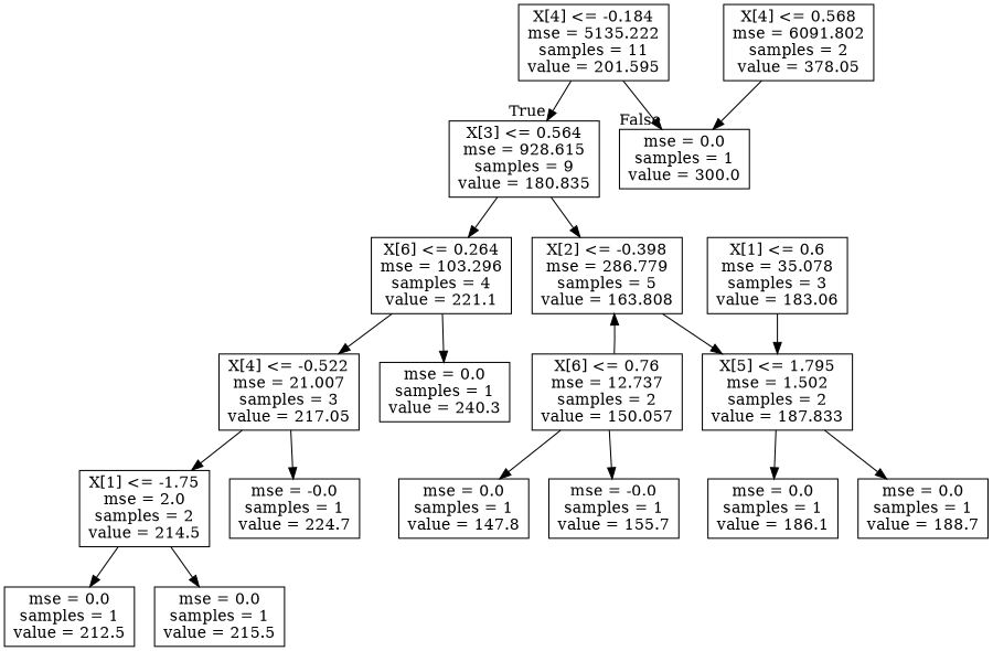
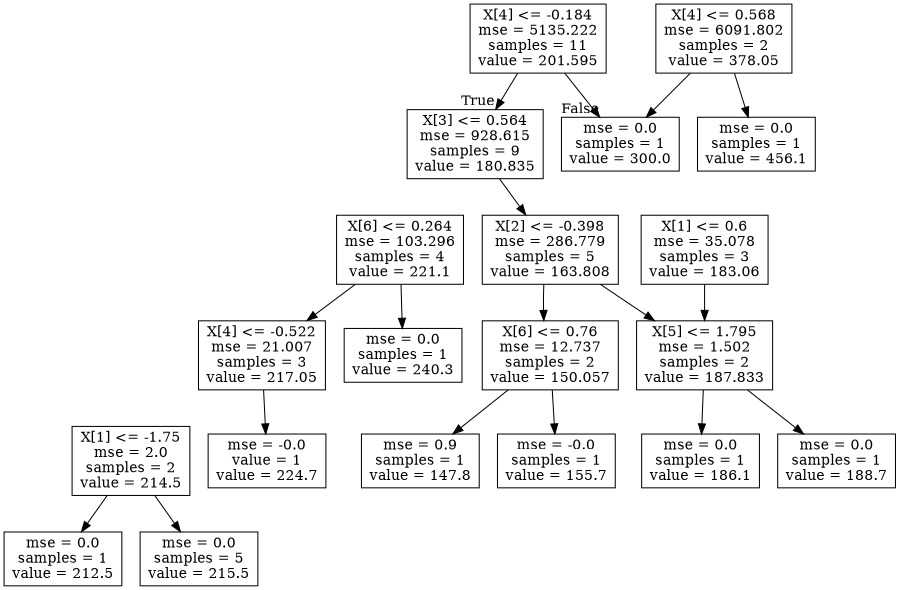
  digraph {
    node [shape=box]
    n1 [label="X[4] <= -0.184\nmse = 5135.222\nsamples = 11\nvalue = 201.595"]
    n2 [label="X[3] <= 0.564\nmse = 928.615\nsamples = 9\nvalue = 180.835"]
    n3 [label="mse = 0.0\nsamples = 1\nvalue = 300.0"]
    n4 [label="X[6] <= 0.264\nmse = 103.296\nsamples = 4\nvalue = 221.1"]
    n5 [label="X[2] <= -0.398\nmse = 286.779\nsamples = 5\nvalue = 163.808"]
    n6 [label="X[4] <= 0.568\nmse = 6091.802\nsamples = 2\nvalue = 378.05"]
+   n7 [label="mse = 0.0\nsamples = 1\nvalue = 456.1"]
    n8 [label="X[4] <= -0.522\nmse = 21.007\nsamples = 3\nvalue = 217.05"]
    n9 [label="mse = 0.0\nsamples = 1\nvalue = 240.3"]
    n10 [label="X[6] <= 0.76\nmse = 12.737\nsamples = 2\nvalue = 150.057"]
    n11 [label="X[5] <= 1.795\nmse = 1.502\nsamples = 2\nvalue = 187.833"]
    n12 [label="X[1] <= -1.75\nmse = 2.0\nsamples = 2\nvalue = 214.5"]
-   n13 [label="mse = -0.0\nsamples = 1\nvalue = 224.7"]
+   n13 [label="mse = -0.0\nvalue = 1\nvalue = 224.7"]
    n14 [label="mse = 0.0\nsamples = 1\nvalue = 212.5"]
-   n15 [label="mse = 0.0\nsamples = 1\nvalue = 215.5"]
+   n15 [label="mse = 0.0\nsamples = 5\nvalue = 215.5"]
    n16 [label="X[1] <= 0.6\nmse = 35.078\nsamples = 3\nvalue = 183.06"]
-   n17 [label="mse = 0.0\nsamples = 1\nvalue = 147.8"]
+   n17 [label="mse = 0.9\nsamples = 1\nvalue = 147.8"]
    n18 [label="mse = -0.0\nsamples = 1\nvalue = 155.7"]
    n19 [label="mse = 0.0\nsamples = 1\nvalue = 186.1"]
    n20 [label="mse = 0.0\nsamples = 1\nvalue = 188.7"]
    n1 -> n2 [headlabel=True labelangle=45 labeldistance=2.5]
    n1 -> n3 [headlabel=False labelangle=-45 labeldistance=2.5]
-   n2 -> n4
    n2 -> n5
    n4 -> n8
    n4 -> n9
-   n10 -> n5
+   n5 -> n10
    n5 -> n11
    n6 -> n3
-   n8 -> n12
+   n6 -> n7
    n8 -> n13
    n10 -> n17
    n10 -> n18
    n11 -> n19
    n11 -> n20
    n12 -> n14
    n12 -> n15
    n16 -> n11
  }
